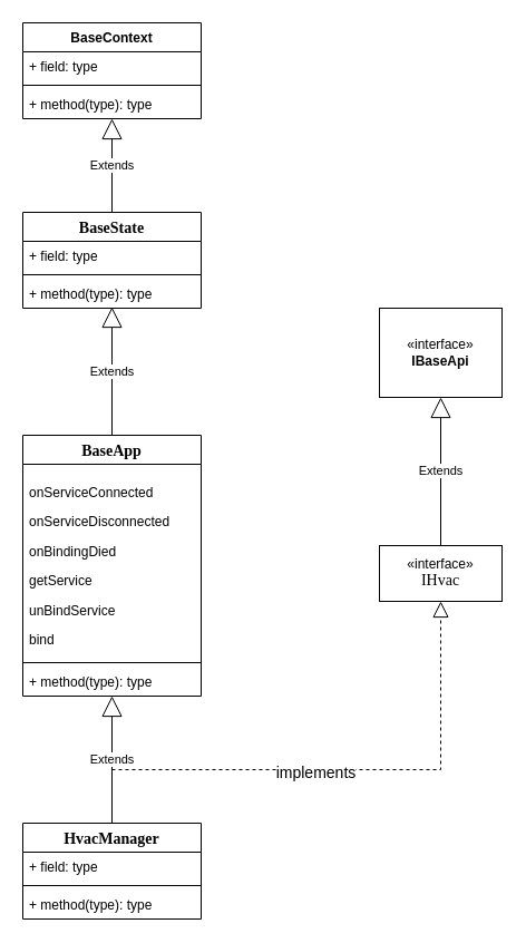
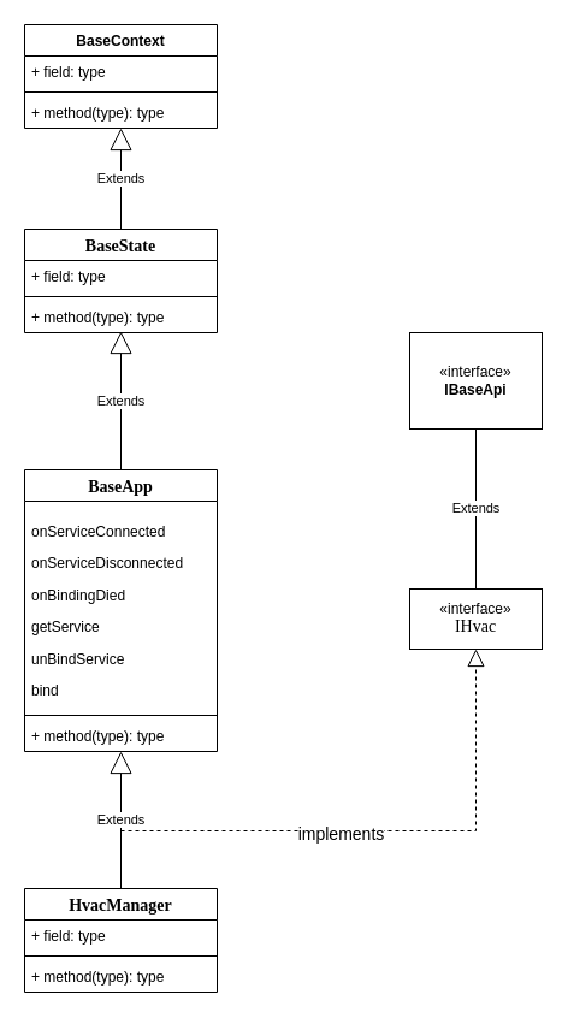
  <mxCell id="0" />
  <mxCell id="1" parent="0" />
  <mxCell id="2" value="&lt;span style=&quot;font-size:10.5pt;mso-bidi-font-size:&lt;br/&gt;11.0pt;font-family:&amp;quot;Calibri&amp;quot;,&amp;quot;sans-serif&amp;quot;;mso-ascii-theme-font:minor-latin;&lt;br/&gt;mso-fareast-font-family:宋体;mso-fareast-theme-font:minor-fareast;mso-hansi-theme-font:&lt;br/&gt;minor-latin;mso-bidi-font-family:&amp;quot;Times New Roman&amp;quot;;mso-bidi-theme-font:minor-bidi;&lt;br/&gt;mso-ansi-language:EN-US;mso-fareast-language:ZH-CN;mso-bidi-language:AR-SA&quot; lang=&quot;EN-US&quot;&gt;BaseApp&lt;/span&gt;" style="swimlane;fontStyle=1;align=center;verticalAlign=top;childLayout=stackLayout;horizontal=1;startSize=26;horizontalStack=0;resizeParent=1;resizeParentMax=0;resizeLast=0;collapsible=1;marginBottom=0;whiteSpace=wrap;html=1;" parent="1" vertex="1"><mxGeometry x="20" y="390" width="160" height="234" as="geometry" /></mxCell>
  <mxCell id="3" value="&lt;p class=&quot;MsoNormal&quot;&gt;&lt;span style=&quot;background-color: initial;&quot;&gt;onServiceConnected&lt;/span&gt;&lt;br&gt;&lt;/p&gt;&lt;p class=&quot;MsoNormal&quot;&gt;&lt;span lang=&quot;EN-US&quot;&gt;onServiceDisconnected&lt;/span&gt;&lt;/p&gt;&lt;p class=&quot;MsoNormal&quot;&gt;&lt;span lang=&quot;EN-US&quot;&gt;onBindingDied&lt;/span&gt;&lt;/p&gt;&lt;p class=&quot;MsoNormal&quot;&gt;&lt;span lang=&quot;EN-US&quot;&gt;getService&lt;/span&gt;&lt;/p&gt;&lt;p class=&quot;MsoNormal&quot;&gt;&lt;span lang=&quot;EN-US&quot;&gt;unBindService&lt;/span&gt;&lt;/p&gt;&lt;p class=&quot;MsoNormal&quot;&gt;&lt;span lang=&quot;EN-US&quot;&gt;bind&lt;/span&gt;&lt;/p&gt;" style="text;strokeColor=none;fillColor=none;align=left;verticalAlign=top;spacingLeft=4;spacingRight=4;overflow=hidden;rotatable=0;points=[[0,0.5],[1,0.5]];portConstraint=eastwest;whiteSpace=wrap;html=1;" parent="2" vertex="1"><mxGeometry y="26" width="160" height="174" as="geometry" /></mxCell>
  <mxCell id="4" value="" style="line;strokeWidth=1;fillColor=none;align=left;verticalAlign=middle;spacingTop=-1;spacingLeft=3;spacingRight=3;rotatable=0;labelPosition=right;points=[];portConstraint=eastwest;strokeColor=inherit;" parent="2" vertex="1"><mxGeometry y="200" width="160" height="8" as="geometry" /></mxCell>
  <mxCell id="5" value="+ method(type): type" style="text;strokeColor=none;fillColor=none;align=left;verticalAlign=top;spacingLeft=4;spacingRight=4;overflow=hidden;rotatable=0;points=[[0,0.5],[1,0.5]];portConstraint=eastwest;whiteSpace=wrap;html=1;" parent="2" vertex="1"><mxGeometry y="208" width="160" height="26" as="geometry" /></mxCell>
  <mxCell id="6" value="&lt;span style=&quot;font-size:10.5pt;mso-bidi-font-size:&lt;br/&gt;11.0pt;font-family:&amp;quot;Calibri&amp;quot;,&amp;quot;sans-serif&amp;quot;;mso-ascii-theme-font:minor-latin;&lt;br/&gt;mso-fareast-font-family:宋体;mso-fareast-theme-font:minor-fareast;mso-hansi-theme-font:&lt;br/&gt;minor-latin;mso-bidi-font-family:&amp;quot;Times New Roman&amp;quot;;mso-bidi-theme-font:minor-bidi;&lt;br/&gt;mso-ansi-language:EN-US;mso-fareast-language:ZH-CN;mso-bidi-language:AR-SA&quot; lang=&quot;EN-US&quot;&gt;BaseState&lt;/span&gt;" style="swimlane;fontStyle=1;align=center;verticalAlign=top;childLayout=stackLayout;horizontal=1;startSize=26;horizontalStack=0;resizeParent=1;resizeParentMax=0;resizeLast=0;collapsible=1;marginBottom=0;whiteSpace=wrap;html=1;" parent="1" vertex="1"><mxGeometry x="20" y="190" width="160" height="86" as="geometry" /></mxCell>
  <mxCell id="7" value="+ field: type" style="text;strokeColor=none;fillColor=none;align=left;verticalAlign=top;spacingLeft=4;spacingRight=4;overflow=hidden;rotatable=0;points=[[0,0.5],[1,0.5]];portConstraint=eastwest;whiteSpace=wrap;html=1;" parent="6" vertex="1"><mxGeometry y="26" width="160" height="26" as="geometry" /></mxCell>
  <mxCell id="8" value="" style="line;strokeWidth=1;fillColor=none;align=left;verticalAlign=middle;spacingTop=-1;spacingLeft=3;spacingRight=3;rotatable=0;labelPosition=right;points=[];portConstraint=eastwest;strokeColor=inherit;" parent="6" vertex="1"><mxGeometry y="52" width="160" height="8" as="geometry" /></mxCell>
  <mxCell id="9" value="+ method(type): type" style="text;strokeColor=none;fillColor=none;align=left;verticalAlign=top;spacingLeft=4;spacingRight=4;overflow=hidden;rotatable=0;points=[[0,0.5],[1,0.5]];portConstraint=eastwest;whiteSpace=wrap;html=1;" parent="6" vertex="1"><mxGeometry y="60" width="160" height="26" as="geometry" /></mxCell>
  <mxCell id="10" value="Extends" style="endArrow=block;endSize=16;endFill=0;html=1;rounded=0;exitX=0.5;exitY=0;exitDx=0;exitDy=0;entryX=0.5;entryY=0.962;entryDx=0;entryDy=0;entryPerimeter=0;" parent="1" source="2" target="9" edge="1"><mxGeometry width="160" relative="1" as="geometry"><mxPoint x="230" y="560" as="sourcePoint" /><mxPoint x="100" y="290" as="targetPoint" /></mxGeometry></mxCell>
  <mxCell id="11" value="BaseContext" style="swimlane;fontStyle=1;align=center;verticalAlign=top;childLayout=stackLayout;horizontal=1;startSize=26;horizontalStack=0;resizeParent=1;resizeParentMax=0;resizeLast=0;collapsible=1;marginBottom=0;whiteSpace=wrap;html=1;" parent="1" vertex="1"><mxGeometry x="20" y="20" width="160" height="86" as="geometry" /></mxCell>
  <mxCell id="12" value="+ field: type" style="text;strokeColor=none;fillColor=none;align=left;verticalAlign=top;spacingLeft=4;spacingRight=4;overflow=hidden;rotatable=0;points=[[0,0.5],[1,0.5]];portConstraint=eastwest;whiteSpace=wrap;html=1;" parent="11" vertex="1"><mxGeometry y="26" width="160" height="26" as="geometry" /></mxCell>
  <mxCell id="13" value="" style="line;strokeWidth=1;fillColor=none;align=left;verticalAlign=middle;spacingTop=-1;spacingLeft=3;spacingRight=3;rotatable=0;labelPosition=right;points=[];portConstraint=eastwest;strokeColor=inherit;" parent="11" vertex="1"><mxGeometry y="52" width="160" height="8" as="geometry" /></mxCell>
  <mxCell id="14" value="+ method(type): type" style="text;strokeColor=none;fillColor=none;align=left;verticalAlign=top;spacingLeft=4;spacingRight=4;overflow=hidden;rotatable=0;points=[[0,0.5],[1,0.5]];portConstraint=eastwest;whiteSpace=wrap;html=1;" parent="11" vertex="1"><mxGeometry y="60" width="160" height="26" as="geometry" /></mxCell>
  <mxCell id="15" value="Extends" style="endArrow=block;endSize=16;endFill=0;html=1;rounded=0;exitX=0.5;exitY=0;exitDx=0;exitDy=0;" parent="1" source="6" target="14" edge="1"><mxGeometry width="160" relative="1" as="geometry"><mxPoint x="360" y="245" as="sourcePoint" /><mxPoint x="360" y="130" as="targetPoint" /></mxGeometry></mxCell>
  <mxCell id="16" value="&lt;span style=&quot;font-size:10.5pt;mso-bidi-font-size:&lt;br/&gt;11.0pt;font-family:&amp;quot;Calibri&amp;quot;,&amp;quot;sans-serif&amp;quot;;mso-ascii-theme-font:minor-latin;&lt;br/&gt;mso-fareast-font-family:宋体;mso-fareast-theme-font:minor-fareast;mso-hansi-theme-font:&lt;br/&gt;minor-latin;mso-bidi-font-family:&amp;quot;Times New Roman&amp;quot;;mso-bidi-theme-font:minor-bidi;&lt;br/&gt;mso-ansi-language:EN-US;mso-fareast-language:ZH-CN;mso-bidi-language:AR-SA&quot; lang=&quot;EN-US&quot;&gt;HvacManager&lt;/span&gt;" style="swimlane;fontStyle=1;align=center;verticalAlign=top;childLayout=stackLayout;horizontal=1;startSize=26;horizontalStack=0;resizeParent=1;resizeParentMax=0;resizeLast=0;collapsible=1;marginBottom=0;whiteSpace=wrap;html=1;" parent="1" vertex="1"><mxGeometry x="20" y="738" width="160" height="86" as="geometry" /></mxCell>
  <mxCell id="17" value="+ field: type" style="text;strokeColor=none;fillColor=none;align=left;verticalAlign=top;spacingLeft=4;spacingRight=4;overflow=hidden;rotatable=0;points=[[0,0.5],[1,0.5]];portConstraint=eastwest;whiteSpace=wrap;html=1;" parent="16" vertex="1"><mxGeometry y="26" width="160" height="26" as="geometry" /></mxCell>
  <mxCell id="18" value="" style="line;strokeWidth=1;fillColor=none;align=left;verticalAlign=middle;spacingTop=-1;spacingLeft=3;spacingRight=3;rotatable=0;labelPosition=right;points=[];portConstraint=eastwest;strokeColor=inherit;" parent="16" vertex="1"><mxGeometry y="52" width="160" height="8" as="geometry" /></mxCell>
  <mxCell id="19" value="+ method(type): type" style="text;strokeColor=none;fillColor=none;align=left;verticalAlign=top;spacingLeft=4;spacingRight=4;overflow=hidden;rotatable=0;points=[[0,0.5],[1,0.5]];portConstraint=eastwest;whiteSpace=wrap;html=1;" parent="16" vertex="1"><mxGeometry y="60" width="160" height="26" as="geometry" /></mxCell>
  <mxCell id="20" value="Extends" style="endArrow=block;endSize=16;endFill=0;html=1;rounded=0;exitX=0.5;exitY=0;exitDx=0;exitDy=0;" parent="1" source="16" target="5" edge="1"><mxGeometry width="160" relative="1" as="geometry"><mxPoint x="390" y="594" as="sourcePoint" /><mxPoint x="390" y="510" as="targetPoint" /></mxGeometry></mxCell>
  <mxCell id="21" value="«interface»&lt;br&gt;&lt;span style=&quot;font-size:10.5pt;mso-bidi-font-size:&lt;br/&gt;11.0pt;font-family:&amp;quot;Calibri&amp;quot;,&amp;quot;sans-serif&amp;quot;;mso-ascii-theme-font:minor-latin;&lt;br/&gt;mso-fareast-font-family:宋体;mso-fareast-theme-font:minor-fareast;mso-hansi-theme-font:&lt;br/&gt;minor-latin;mso-bidi-font-family:&amp;quot;Times New Roman&amp;quot;;mso-bidi-theme-font:minor-bidi;&lt;br/&gt;mso-ansi-language:EN-US;mso-fareast-language:ZH-CN;mso-bidi-language:AR-SA&quot; lang=&quot;EN-US&quot;&gt;IHvac&lt;/span&gt;" style="html=1;whiteSpace=wrap;" parent="1" vertex="1"><mxGeometry x="340" y="489" width="110" height="50" as="geometry" /></mxCell>
  <mxCell id="22" value="" style="endArrow=block;dashed=1;endFill=0;endSize=12;html=1;rounded=0;exitX=0.5;exitY=0;exitDx=0;exitDy=0;entryX=0.5;entryY=1;entryDx=0;entryDy=0;edgeStyle=orthogonalEdgeStyle;" parent="1" source="16" target="21" edge="1"><mxGeometry width="160" relative="1" as="geometry"><mxPoint x="300" y="630" as="sourcePoint" /><mxPoint x="460" y="630" as="targetPoint" /><Array as="points"><mxPoint x="100" y="690" /><mxPoint x="395" y="690" /></Array></mxGeometry></mxCell>
  <mxCell id="23" value="&lt;font style=&quot;font-size: 14px;&quot;&gt;implements&lt;/font&gt;" style="edgeLabel;html=1;align=center;verticalAlign=middle;resizable=0;points=[];" parent="22" vertex="1" connectable="0"><mxGeometry x="-0.068" y="-2" relative="1" as="geometry"><mxPoint as="offset" /></mxGeometry></mxCell>
  <mxCell id="24" value="«interface»&lt;br&gt;&lt;b&gt;IBaseApi&lt;/b&gt;" style="html=1;whiteSpace=wrap;" vertex="1" parent="1"><mxGeometry x="340" y="276" width="110" height="80" as="geometry" /></mxCell>
- <mxCell id="25" value="Extends" style="endArrow=block;endSize=16;endFill=0;html=1;rounded=0;exitX=0.5;exitY=0;exitDx=0;exitDy=0;" edge="1" parent="1" source="21" target="24"><mxGeometry width="160" relative="1" as="geometry"><mxPoint x="143" y="400" as="sourcePoint" /><mxPoint x="143" y="285" as="targetPoint" /></mxGeometry></mxCell>
+ <mxCell id="25" value="Extends" style="endArrow=none;endSize=16;endFill=0;html=1;rounded=0;exitX=0.5;exitY=0;exitDx=0;exitDy=0;" edge="1" parent="1" source="21" target="24"><mxGeometry width="160" relative="1" as="geometry"><mxPoint x="143" y="400" as="sourcePoint" /><mxPoint x="143" y="285" as="targetPoint" /></mxGeometry></mxCell>
